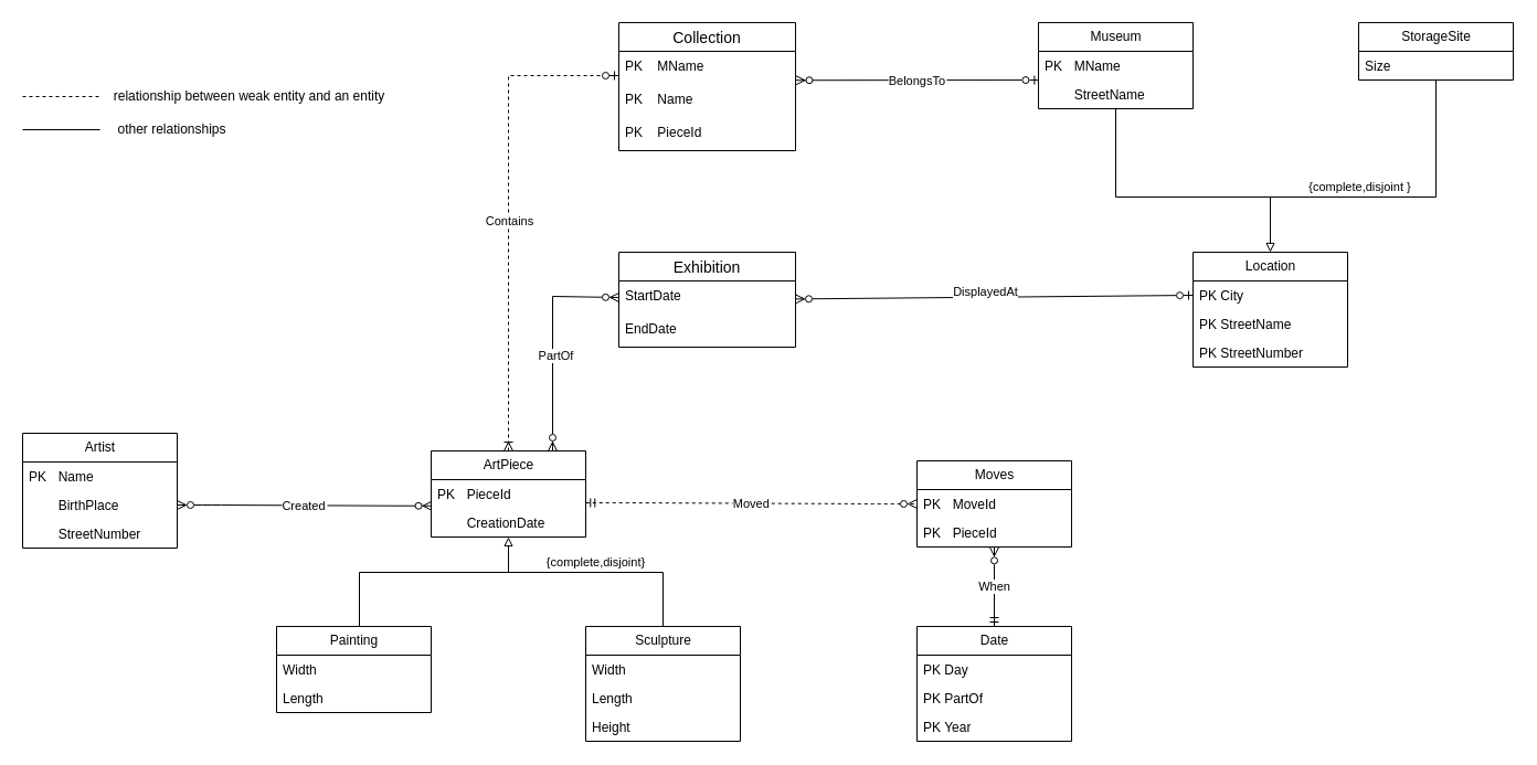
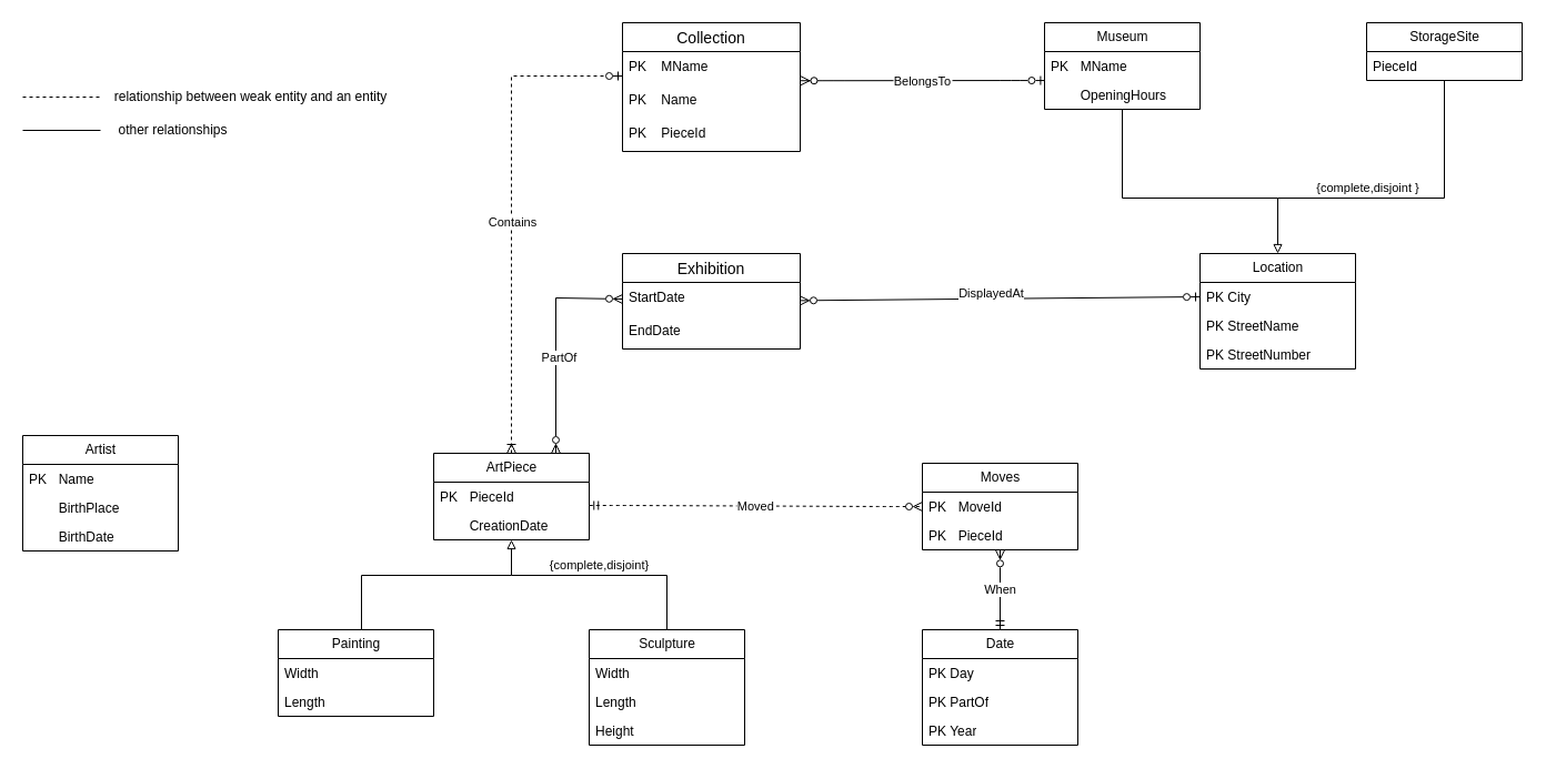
  <mxCell id="0" />
  <mxCell id="1" parent="0" />
- <mxCell id="2" value="Created" style="edgeStyle=entityRelationEdgeStyle;endArrow=ERzeroToMany;startArrow=ERzeroToMany;endFill=1;startFill=0;exitX=1;exitY=0.5;exitDx=0;exitDy=0;entryX=0.004;entryY=-0.087;entryDx=0;entryDy=0;entryPerimeter=0;" parent="1" source="5" target="9" edge="1"><mxGeometry width="100" height="100" relative="1" as="geometry"><mxPoint x="260" y="263" as="sourcePoint" /><mxPoint x="270" y="278" as="targetPoint" /></mxGeometry></mxCell>
  <mxCell id="3" value="Artist" style="swimlane;fontStyle=0;childLayout=stackLayout;horizontal=1;startSize=26;fillColor=none;horizontalStack=0;resizeParent=1;resizeParentMax=0;resizeLast=0;collapsible=1;marginBottom=0;html=1;" parent="1" vertex="1"><mxGeometry x="20" y="392" width="140" height="104" as="geometry"><mxRectangle x="120" y="293" width="70" height="30" as="alternateBounds" /></mxGeometry></mxCell>
  <mxCell id="4" value="PK&lt;span style=&quot;white-space: pre;&quot;&gt;&#09;&lt;/span&gt;Name" style="text;strokeColor=none;fillColor=none;align=left;verticalAlign=top;spacingLeft=4;spacingRight=4;overflow=hidden;rotatable=0;points=[[0,0.5],[1,0.5]];portConstraint=eastwest;whiteSpace=wrap;html=1;" parent="3" vertex="1"><mxGeometry y="26" width="140" height="26" as="geometry" /></mxCell>
  <mxCell id="5" value="&lt;span style=&quot;white-space: pre;&quot;&gt;&#09;&lt;/span&gt;BirthPlace" style="text;strokeColor=none;fillColor=none;align=left;verticalAlign=top;spacingLeft=4;spacingRight=4;overflow=hidden;rotatable=0;points=[[0,0.5],[1,0.5]];portConstraint=eastwest;whiteSpace=wrap;html=1;" parent="3" vertex="1"><mxGeometry y="52" width="140" height="26" as="geometry" /></mxCell>
- <mxCell id="6" value="&lt;span style=&quot;white-space: pre;&quot;&gt;&#09;&lt;/span&gt;StreetNumber" style="text;strokeColor=none;fillColor=none;align=left;verticalAlign=top;spacingLeft=4;spacingRight=4;overflow=hidden;rotatable=0;points=[[0,0.5],[1,0.5]];portConstraint=eastwest;whiteSpace=wrap;html=1;" parent="3" vertex="1"><mxGeometry y="78" width="140" height="26" as="geometry" /></mxCell>
+ <mxCell id="6" value="&lt;span style=&quot;white-space: pre;&quot;&gt;&#09;&lt;/span&gt;BirthDate" style="text;strokeColor=none;fillColor=none;align=left;verticalAlign=top;spacingLeft=4;spacingRight=4;overflow=hidden;rotatable=0;points=[[0,0.5],[1,0.5]];portConstraint=eastwest;whiteSpace=wrap;html=1;" parent="3" vertex="1"><mxGeometry y="78" width="140" height="26" as="geometry" /></mxCell>
  <mxCell id="7" value="ArtPiece" style="swimlane;fontStyle=0;childLayout=stackLayout;horizontal=1;startSize=26;fillColor=none;horizontalStack=0;resizeParent=1;resizeParentMax=0;resizeLast=0;collapsible=1;marginBottom=0;html=1;" parent="1" vertex="1"><mxGeometry x="390" y="408" width="140" height="78" as="geometry" /></mxCell>
  <mxCell id="8" value="PK&lt;span style=&quot;white-space: pre;&quot;&gt;&#09;&lt;/span&gt;PieceId" style="text;strokeColor=none;fillColor=none;align=left;verticalAlign=top;spacingLeft=4;spacingRight=4;overflow=hidden;rotatable=0;points=[[0,0.5],[1,0.5]];portConstraint=eastwest;whiteSpace=wrap;html=1;" parent="7" vertex="1"><mxGeometry y="26" width="140" height="26" as="geometry" /></mxCell>
  <mxCell id="9" value="&lt;span style=&quot;white-space: pre;&quot;&gt;&#09;&lt;/span&gt;CreationDate" style="text;strokeColor=none;fillColor=none;align=left;verticalAlign=top;spacingLeft=4;spacingRight=4;overflow=hidden;rotatable=0;points=[[0,0.5],[1,0.5]];portConstraint=eastwest;whiteSpace=wrap;html=1;" parent="7" vertex="1"><mxGeometry y="52" width="140" height="26" as="geometry" /></mxCell>
  <mxCell id="10" value="" style="endArrow=block;html=1;rounded=0;endFill=0;" parent="1" edge="1"><mxGeometry width="50" height="50" relative="1" as="geometry"><mxPoint x="460" y="518" as="sourcePoint" /><mxPoint x="460" y="486" as="targetPoint" /></mxGeometry></mxCell>
  <mxCell id="11" value="Painting" style="swimlane;fontStyle=0;childLayout=stackLayout;horizontal=1;startSize=26;fillColor=none;horizontalStack=0;resizeParent=1;resizeParentMax=0;resizeLast=0;collapsible=1;marginBottom=0;html=1;" parent="1" vertex="1"><mxGeometry x="250" y="567" width="140" height="78" as="geometry" /></mxCell>
  <mxCell id="12" value="Width" style="text;strokeColor=none;fillColor=none;align=left;verticalAlign=top;spacingLeft=4;spacingRight=4;overflow=hidden;rotatable=0;points=[[0,0.5],[1,0.5]];portConstraint=eastwest;whiteSpace=wrap;html=1;" parent="11" vertex="1"><mxGeometry y="26" width="140" height="26" as="geometry" /></mxCell>
  <mxCell id="13" value="Length" style="text;strokeColor=none;fillColor=none;align=left;verticalAlign=top;spacingLeft=4;spacingRight=4;overflow=hidden;rotatable=0;points=[[0,0.5],[1,0.5]];portConstraint=eastwest;whiteSpace=wrap;html=1;" parent="11" vertex="1"><mxGeometry y="52" width="140" height="26" as="geometry" /></mxCell>
  <mxCell id="14" value="Sculpture" style="swimlane;fontStyle=0;childLayout=stackLayout;horizontal=1;startSize=26;fillColor=none;horizontalStack=0;resizeParent=1;resizeParentMax=0;resizeLast=0;collapsible=1;marginBottom=0;html=1;" parent="1" vertex="1"><mxGeometry x="530" y="567" width="140" height="104" as="geometry" /></mxCell>
  <mxCell id="15" value="Width" style="text;strokeColor=none;fillColor=none;align=left;verticalAlign=top;spacingLeft=4;spacingRight=4;overflow=hidden;rotatable=0;points=[[0,0.5],[1,0.5]];portConstraint=eastwest;whiteSpace=wrap;html=1;" parent="14" vertex="1"><mxGeometry y="26" width="140" height="26" as="geometry" /></mxCell>
  <mxCell id="16" value="Length" style="text;strokeColor=none;fillColor=none;align=left;verticalAlign=top;spacingLeft=4;spacingRight=4;overflow=hidden;rotatable=0;points=[[0,0.5],[1,0.5]];portConstraint=eastwest;whiteSpace=wrap;html=1;" parent="14" vertex="1"><mxGeometry y="52" width="140" height="26" as="geometry" /></mxCell>
  <mxCell id="17" value="Height" style="text;strokeColor=none;fillColor=none;align=left;verticalAlign=top;spacingLeft=4;spacingRight=4;overflow=hidden;rotatable=0;points=[[0,0.5],[1,0.5]];portConstraint=eastwest;whiteSpace=wrap;html=1;" parent="14" vertex="1"><mxGeometry y="78" width="140" height="26" as="geometry" /></mxCell>
  <mxCell id="18" value="" style="endArrow=none;html=1;rounded=0;" parent="1" edge="1"><mxGeometry width="50" height="50" relative="1" as="geometry"><mxPoint x="325" y="567" as="sourcePoint" /><mxPoint x="460" y="518" as="targetPoint" /><Array as="points"><mxPoint x="325" y="518" /></Array></mxGeometry></mxCell>
  <mxCell id="19" value="" style="endArrow=none;html=1;rounded=0;exitX=0.5;exitY=0;exitDx=0;exitDy=0;" parent="1" source="14" edge="1"><mxGeometry width="50" height="50" relative="1" as="geometry"><mxPoint x="520" y="578" as="sourcePoint" /><mxPoint x="460" y="518" as="targetPoint" /><Array as="points"><mxPoint x="600" y="518" /></Array></mxGeometry></mxCell>
  <mxCell id="20" value="{complete,disjoint}" style="edgeLabel;html=1;align=center;verticalAlign=middle;resizable=0;points=[];" parent="19" vertex="1" connectable="0"><mxGeometry x="0.175" y="-2" relative="1" as="geometry"><mxPoint y="-8" as="offset" /></mxGeometry></mxCell>
  <mxCell id="21" value="Moves" style="swimlane;fontStyle=0;childLayout=stackLayout;horizontal=1;startSize=26;fillColor=none;horizontalStack=0;resizeParent=1;resizeParentMax=0;resizeLast=0;collapsible=1;marginBottom=0;html=1;" parent="1" vertex="1"><mxGeometry x="830" y="417" width="140" height="78" as="geometry" /></mxCell>
  <mxCell id="22" value="PK&lt;span style=&quot;white-space: pre;&quot;&gt;&#09;&lt;/span&gt;MoveId" style="text;strokeColor=none;fillColor=none;align=left;verticalAlign=top;spacingLeft=4;spacingRight=4;overflow=hidden;rotatable=0;points=[[0,0.5],[1,0.5]];portConstraint=eastwest;whiteSpace=wrap;html=1;" parent="21" vertex="1"><mxGeometry y="26" width="140" height="26" as="geometry" /></mxCell>
  <mxCell id="23" value="PK&lt;span style=&quot;white-space: pre;&quot;&gt;&#09;&lt;/span&gt;PieceId" style="text;strokeColor=none;fillColor=none;align=left;verticalAlign=top;spacingLeft=4;spacingRight=4;overflow=hidden;rotatable=0;points=[[0,0.5],[1,0.5]];portConstraint=eastwest;whiteSpace=wrap;html=1;" parent="21" vertex="1"><mxGeometry y="52" width="140" height="26" as="geometry" /></mxCell>
  <mxCell id="24" value="Moved" style="edgeStyle=entityRelationEdgeStyle;endArrow=ERzeroToMany;startArrow=ERmandOne;endFill=1;startFill=0;exitX=1.002;exitY=0.808;exitDx=0;exitDy=0;exitPerimeter=0;dashed=1;" parent="1" source="8" edge="1"><mxGeometry width="100" height="100" relative="1" as="geometry"><mxPoint x="530" y="446" as="sourcePoint" /><mxPoint x="830" y="456" as="targetPoint" /></mxGeometry></mxCell>
  <mxCell id="25" value="Date" style="swimlane;fontStyle=0;childLayout=stackLayout;horizontal=1;startSize=26;fillColor=none;horizontalStack=0;resizeParent=1;resizeParentMax=0;resizeLast=0;collapsible=1;marginBottom=0;html=1;" parent="1" vertex="1"><mxGeometry x="830" y="567" width="140" height="104" as="geometry" /></mxCell>
  <mxCell id="26" value="PK Day" style="text;strokeColor=none;fillColor=none;align=left;verticalAlign=top;spacingLeft=4;spacingRight=4;overflow=hidden;rotatable=0;points=[[0,0.5],[1,0.5]];portConstraint=eastwest;whiteSpace=wrap;html=1;" parent="25" vertex="1"><mxGeometry y="26" width="140" height="26" as="geometry" /></mxCell>
  <mxCell id="27" value="PK PartOf" style="text;strokeColor=none;fillColor=none;align=left;verticalAlign=top;spacingLeft=4;spacingRight=4;overflow=hidden;rotatable=0;points=[[0,0.5],[1,0.5]];portConstraint=eastwest;whiteSpace=wrap;html=1;" parent="25" vertex="1"><mxGeometry y="52" width="140" height="26" as="geometry" /></mxCell>
  <mxCell id="28" value="PK Year" style="text;strokeColor=none;fillColor=none;align=left;verticalAlign=top;spacingLeft=4;spacingRight=4;overflow=hidden;rotatable=0;points=[[0,0.5],[1,0.5]];portConstraint=eastwest;whiteSpace=wrap;html=1;" parent="25" vertex="1"><mxGeometry y="78" width="140" height="26" as="geometry" /></mxCell>
  <mxCell id="29" value="When" style="endArrow=ERzeroToMany;html=1;rounded=0;entryX=0.5;entryY=1.012;entryDx=0;entryDy=0;entryPerimeter=0;exitX=0.5;exitY=0;exitDx=0;exitDy=0;endFill=0;startArrow=ERmandOne;startFill=0;" parent="1" source="25" target="23" edge="1"><mxGeometry width="50" height="50" relative="1" as="geometry"><mxPoint x="680" y="518" as="sourcePoint" /><mxPoint x="730" y="468" as="targetPoint" /></mxGeometry></mxCell>
  <mxCell id="30" value="Location" style="swimlane;fontStyle=0;childLayout=stackLayout;horizontal=1;startSize=26;fillColor=none;horizontalStack=0;resizeParent=1;resizeParentMax=0;resizeLast=0;collapsible=1;marginBottom=0;html=1;" parent="1" vertex="1"><mxGeometry x="1080" y="228" width="140" height="104" as="geometry" /></mxCell>
  <mxCell id="31" value="PK City" style="text;strokeColor=none;fillColor=none;align=left;verticalAlign=top;spacingLeft=4;spacingRight=4;overflow=hidden;rotatable=0;points=[[0,0.5],[1,0.5]];portConstraint=eastwest;whiteSpace=wrap;html=1;" parent="30" vertex="1"><mxGeometry y="26" width="140" height="26" as="geometry" /></mxCell>
  <mxCell id="32" value="PK StreetName" style="text;strokeColor=none;fillColor=none;align=left;verticalAlign=top;spacingLeft=4;spacingRight=4;overflow=hidden;rotatable=0;points=[[0,0.5],[1,0.5]];portConstraint=eastwest;whiteSpace=wrap;html=1;" parent="30" vertex="1"><mxGeometry y="52" width="140" height="26" as="geometry" /></mxCell>
  <mxCell id="33" value="PK StreetNumber" style="text;strokeColor=none;fillColor=none;align=left;verticalAlign=top;spacingLeft=4;spacingRight=4;overflow=hidden;rotatable=0;points=[[0,0.5],[1,0.5]];portConstraint=eastwest;whiteSpace=wrap;html=1;" parent="30" vertex="1"><mxGeometry y="78" width="140" height="26" as="geometry" /></mxCell>
  <mxCell id="34" value="" style="endArrow=block;html=1;rounded=0;endFill=0;entryX=0.5;entryY=0;entryDx=0;entryDy=0;" parent="1" target="30" edge="1"><mxGeometry width="50" height="50" relative="1" as="geometry"><mxPoint x="1150" y="178" as="sourcePoint" /><mxPoint x="1150" y="-12" as="targetPoint" /></mxGeometry></mxCell>
  <mxCell id="35" value="Museum" style="swimlane;fontStyle=0;childLayout=stackLayout;horizontal=1;startSize=26;fillColor=none;horizontalStack=0;resizeParent=1;resizeParentMax=0;resizeLast=0;collapsible=1;marginBottom=0;html=1;" parent="1" vertex="1"><mxGeometry x="940" y="20" width="140" height="78" as="geometry" /></mxCell>
  <mxCell id="36" value="PK&lt;span style=&quot;white-space: pre;&quot;&gt;&#09;&lt;/span&gt;MName" style="text;strokeColor=none;fillColor=none;align=left;verticalAlign=top;spacingLeft=4;spacingRight=4;overflow=hidden;rotatable=0;points=[[0,0.5],[1,0.5]];portConstraint=eastwest;whiteSpace=wrap;html=1;" parent="35" vertex="1"><mxGeometry y="26" width="140" height="26" as="geometry" /></mxCell>
- <mxCell id="37" value="&lt;span style=&quot;white-space: pre;&quot;&gt;&#09;&lt;/span&gt;StreetName" style="text;strokeColor=none;fillColor=none;align=left;verticalAlign=top;spacingLeft=4;spacingRight=4;overflow=hidden;rotatable=0;points=[[0,0.5],[1,0.5]];portConstraint=eastwest;whiteSpace=wrap;html=1;" parent="35" vertex="1"><mxGeometry y="52" width="140" height="26" as="geometry" /></mxCell>
+ <mxCell id="37" value="&lt;span style=&quot;white-space: pre;&quot;&gt;&#09;&lt;/span&gt;OpeningHours" style="text;strokeColor=none;fillColor=none;align=left;verticalAlign=top;spacingLeft=4;spacingRight=4;overflow=hidden;rotatable=0;points=[[0,0.5],[1,0.5]];portConstraint=eastwest;whiteSpace=wrap;html=1;" parent="35" vertex="1"><mxGeometry y="52" width="140" height="26" as="geometry" /></mxCell>
  <mxCell id="38" value="StorageSite" style="swimlane;fontStyle=0;childLayout=stackLayout;horizontal=1;startSize=26;fillColor=none;horizontalStack=0;resizeParent=1;resizeParentMax=0;resizeLast=0;collapsible=1;marginBottom=0;html=1;" parent="1" vertex="1"><mxGeometry x="1230" y="20" width="140" height="52" as="geometry" /></mxCell>
- <mxCell id="39" value="Size" style="text;strokeColor=none;fillColor=none;align=left;verticalAlign=top;spacingLeft=4;spacingRight=4;overflow=hidden;rotatable=0;points=[[0,0.5],[1,0.5]];portConstraint=eastwest;whiteSpace=wrap;html=1;" parent="38" vertex="1"><mxGeometry y="26" width="140" height="26" as="geometry" /></mxCell>
+ <mxCell id="39" value="PieceId" style="text;strokeColor=none;fillColor=none;align=left;verticalAlign=top;spacingLeft=4;spacingRight=4;overflow=hidden;rotatable=0;points=[[0,0.5],[1,0.5]];portConstraint=eastwest;whiteSpace=wrap;html=1;" parent="38" vertex="1"><mxGeometry y="26" width="140" height="26" as="geometry" /></mxCell>
  <mxCell id="40" value="" style="endArrow=none;html=1;rounded=0;exitX=0.5;exitY=0.988;exitDx=0;exitDy=0;exitPerimeter=0;" parent="1" source="37" edge="1"><mxGeometry width="50" height="50" relative="1" as="geometry"><mxPoint x="1015" y="69" as="sourcePoint" /><mxPoint x="1150" y="178" as="targetPoint" /><Array as="points"><mxPoint x="1010" y="178" /></Array></mxGeometry></mxCell>
  <mxCell id="41" value="" style="endArrow=none;html=1;rounded=0;exitX=0.5;exitY=1;exitDx=0;exitDy=0;" parent="1" source="38" edge="1"><mxGeometry width="50" height="50" relative="1" as="geometry"><mxPoint x="1300" y="95.35" as="sourcePoint" /><mxPoint x="1150" y="178" as="targetPoint" /><Array as="points"><mxPoint x="1300" y="178" /></Array></mxGeometry></mxCell>
  <mxCell id="42" value="{complete,disjoint }" style="edgeLabel;html=1;align=center;verticalAlign=middle;resizable=0;points=[];" parent="41" vertex="1" connectable="0"><mxGeometry x="0.175" y="-2" relative="1" as="geometry"><mxPoint x="-26" y="-8" as="offset" /></mxGeometry></mxCell>
  <mxCell id="43" value="Collection" style="swimlane;fontStyle=0;childLayout=stackLayout;horizontal=1;startSize=26;horizontalStack=0;resizeParent=1;resizeParentMax=0;resizeLast=0;collapsible=1;marginBottom=0;align=center;fontSize=14;" parent="1" vertex="1"><mxGeometry x="560" y="20" width="160" height="116" as="geometry" /></mxCell>
  <mxCell id="44" value="PK    MName" style="text;strokeColor=none;fillColor=none;spacingLeft=4;spacingRight=4;overflow=hidden;rotatable=0;points=[[0,0.5],[1,0.5]];portConstraint=eastwest;fontSize=12;" parent="43" vertex="1"><mxGeometry y="26" width="160" height="30" as="geometry" /></mxCell>
  <mxCell id="45" value="PK    Name" style="text;strokeColor=none;fillColor=none;spacingLeft=4;spacingRight=4;overflow=hidden;rotatable=0;points=[[0,0.5],[1,0.5]];portConstraint=eastwest;fontSize=12;" parent="43" vertex="1"><mxGeometry y="56" width="160" height="30" as="geometry" /></mxCell>
  <mxCell id="46" value="PK    PieceId" style="text;strokeColor=none;fillColor=none;spacingLeft=4;spacingRight=4;overflow=hidden;rotatable=0;points=[[0,0.5],[1,0.5]];portConstraint=eastwest;fontSize=12;" parent="43" vertex="1"><mxGeometry y="86" width="160" height="30" as="geometry" /></mxCell>
  <mxCell id="47" value="BelongsTo" style="edgeStyle=entityRelationEdgeStyle;endArrow=ERzeroToMany;startArrow=ERzeroToOne;endFill=1;startFill=0;exitX=0.003;exitY=1.002;exitDx=0;exitDy=0;exitPerimeter=0;entryX=1.003;entryY=0.874;entryDx=0;entryDy=0;entryPerimeter=0;" parent="1" source="36" target="44" edge="1"><mxGeometry width="100" height="100" relative="1" as="geometry"><mxPoint x="570" y="197.998" as="sourcePoint" /><mxPoint x="869.72" y="198.99" as="targetPoint" /></mxGeometry></mxCell>
  <mxCell id="48" value="" style="endArrow=ERzeroToOne;html=1;rounded=0;strokeColor=default;startArrow=ERoneToMany;startFill=0;exitX=0.5;exitY=0;exitDx=0;exitDy=0;endFill=0;dashed=1;" parent="1" source="7" edge="1"><mxGeometry relative="1" as="geometry"><mxPoint x="470" y="218" as="sourcePoint" /><mxPoint x="560" y="68" as="targetPoint" /><Array as="points"><mxPoint x="460" y="68" /></Array></mxGeometry></mxCell>
  <mxCell id="49" value="Contains" style="edgeLabel;html=1;align=center;verticalAlign=middle;resizable=0;points=[];" parent="48" vertex="1" connectable="0"><mxGeometry x="-0.107" y="2" relative="1" as="geometry"><mxPoint x="2" y="-13" as="offset" /></mxGeometry></mxCell>
  <mxCell id="50" value="Exhibition" style="swimlane;fontStyle=0;childLayout=stackLayout;horizontal=1;startSize=26;horizontalStack=0;resizeParent=1;resizeParentMax=0;resizeLast=0;collapsible=1;marginBottom=0;align=center;fontSize=14;" parent="1" vertex="1"><mxGeometry x="560" y="228" width="160" height="86" as="geometry" /></mxCell>
  <mxCell id="51" value="StartDate" style="text;strokeColor=none;fillColor=none;spacingLeft=4;spacingRight=4;overflow=hidden;rotatable=0;points=[[0,0.5],[1,0.5]];portConstraint=eastwest;fontSize=12;" parent="50" vertex="1"><mxGeometry y="26" width="160" height="30" as="geometry" /></mxCell>
  <mxCell id="52" value="EndDate" style="text;strokeColor=none;fillColor=none;spacingLeft=4;spacingRight=4;overflow=hidden;rotatable=0;points=[[0,0.5],[1,0.5]];portConstraint=eastwest;fontSize=12;" parent="50" vertex="1"><mxGeometry y="56" width="160" height="30" as="geometry" /></mxCell>
  <mxCell id="53" value="" style="endArrow=ERzeroToMany;html=1;rounded=0;strokeColor=default;exitX=0;exitY=0.5;exitDx=0;exitDy=0;startArrow=ERzeroToMany;startFill=0;endFill=0;" parent="1" source="51" edge="1"><mxGeometry relative="1" as="geometry"><mxPoint x="560" y="248" as="sourcePoint" /><mxPoint x="500" y="408" as="targetPoint" /><Array as="points"><mxPoint x="500" y="268" /></Array></mxGeometry></mxCell>
  <mxCell id="54" value="PartOf" style="edgeLabel;html=1;align=center;verticalAlign=middle;resizable=0;points=[];" parent="53" vertex="1" connectable="0"><mxGeometry x="0.144" y="2" relative="1" as="geometry"><mxPoint as="offset" /></mxGeometry></mxCell>
  <mxCell id="55" value="" style="endArrow=ERzeroToOne;html=1;rounded=0;strokeColor=default;entryX=0;entryY=0.5;entryDx=0;entryDy=0;startArrow=ERzeroToMany;startFill=0;endFill=0;" parent="1" target="31" edge="1"><mxGeometry relative="1" as="geometry"><mxPoint x="720" y="270.38" as="sourcePoint" /><mxPoint x="880" y="270.38" as="targetPoint" /></mxGeometry></mxCell>
  <mxCell id="56" value="DisplayedAt" style="edgeLabel;html=1;align=center;verticalAlign=middle;resizable=0;points=[];" parent="55" vertex="1" connectable="0"><mxGeometry x="-0.043" y="5" relative="1" as="geometry"><mxPoint as="offset" /></mxGeometry></mxCell>
  <mxCell id="57" value="" style="endArrow=none;html=1;rounded=0;dashed=1;" parent="1" edge="1"><mxGeometry width="50" height="50" relative="1" as="geometry"><mxPoint x="20" y="87" as="sourcePoint" /><mxPoint x="90" y="87" as="targetPoint" /></mxGeometry></mxCell>
  <mxCell id="58" value="relationship between weak entity and an entity" style="text;html=1;align=center;verticalAlign=middle;resizable=0;points=[];autosize=1;strokeColor=none;fillColor=none;" parent="1" vertex="1"><mxGeometry x="90" y="72" width="270" height="30" as="geometry" /></mxCell>
  <mxCell id="59" value="" style="endArrow=none;html=1;rounded=0;" parent="1" edge="1"><mxGeometry width="50" height="50" relative="1" as="geometry"><mxPoint x="20" y="117" as="sourcePoint" /><mxPoint x="90" y="117" as="targetPoint" /></mxGeometry></mxCell>
  <mxCell id="60" value="other relationships" style="text;html=1;align=center;verticalAlign=middle;resizable=0;points=[];autosize=1;strokeColor=none;fillColor=none;" parent="1" vertex="1"><mxGeometry x="95" y="102" width="120" height="30" as="geometry" /></mxCell>
